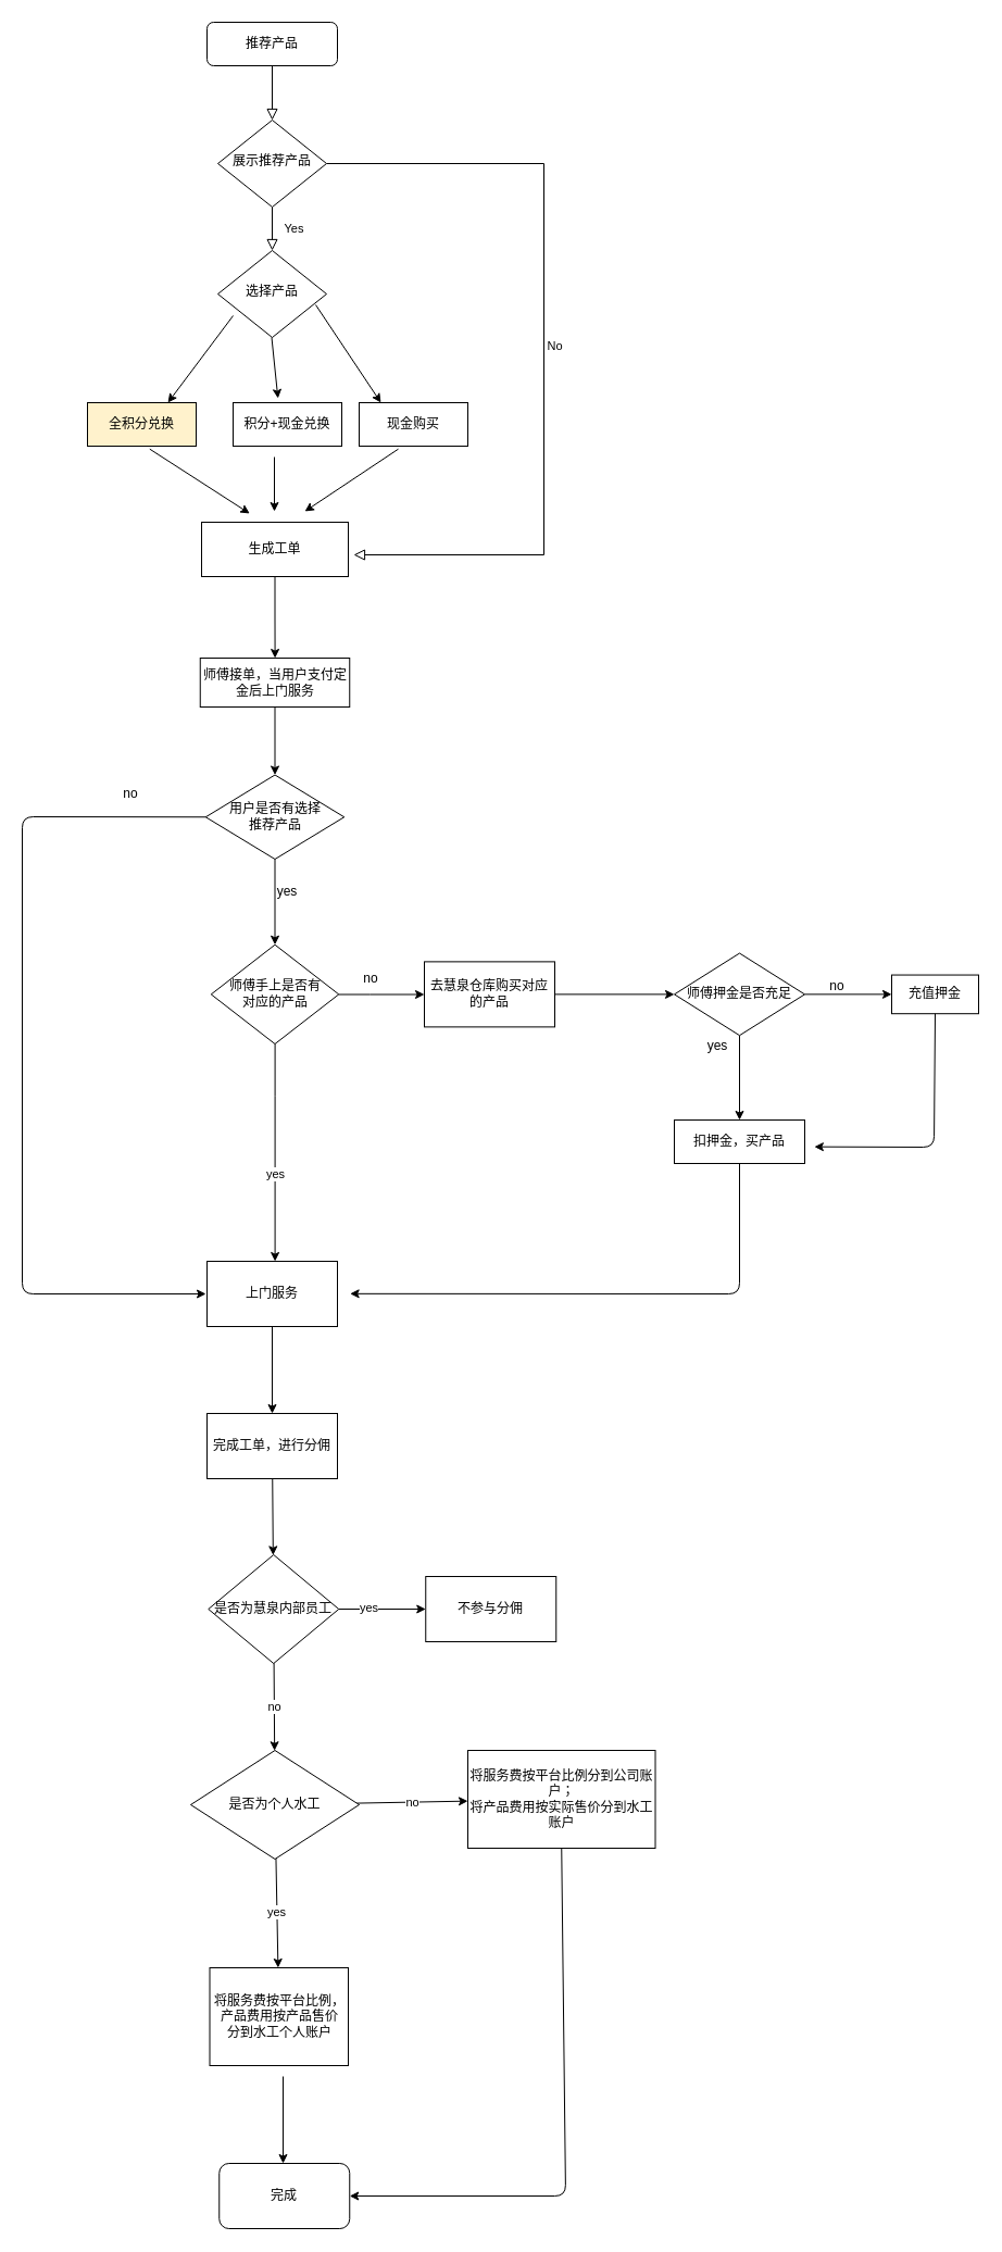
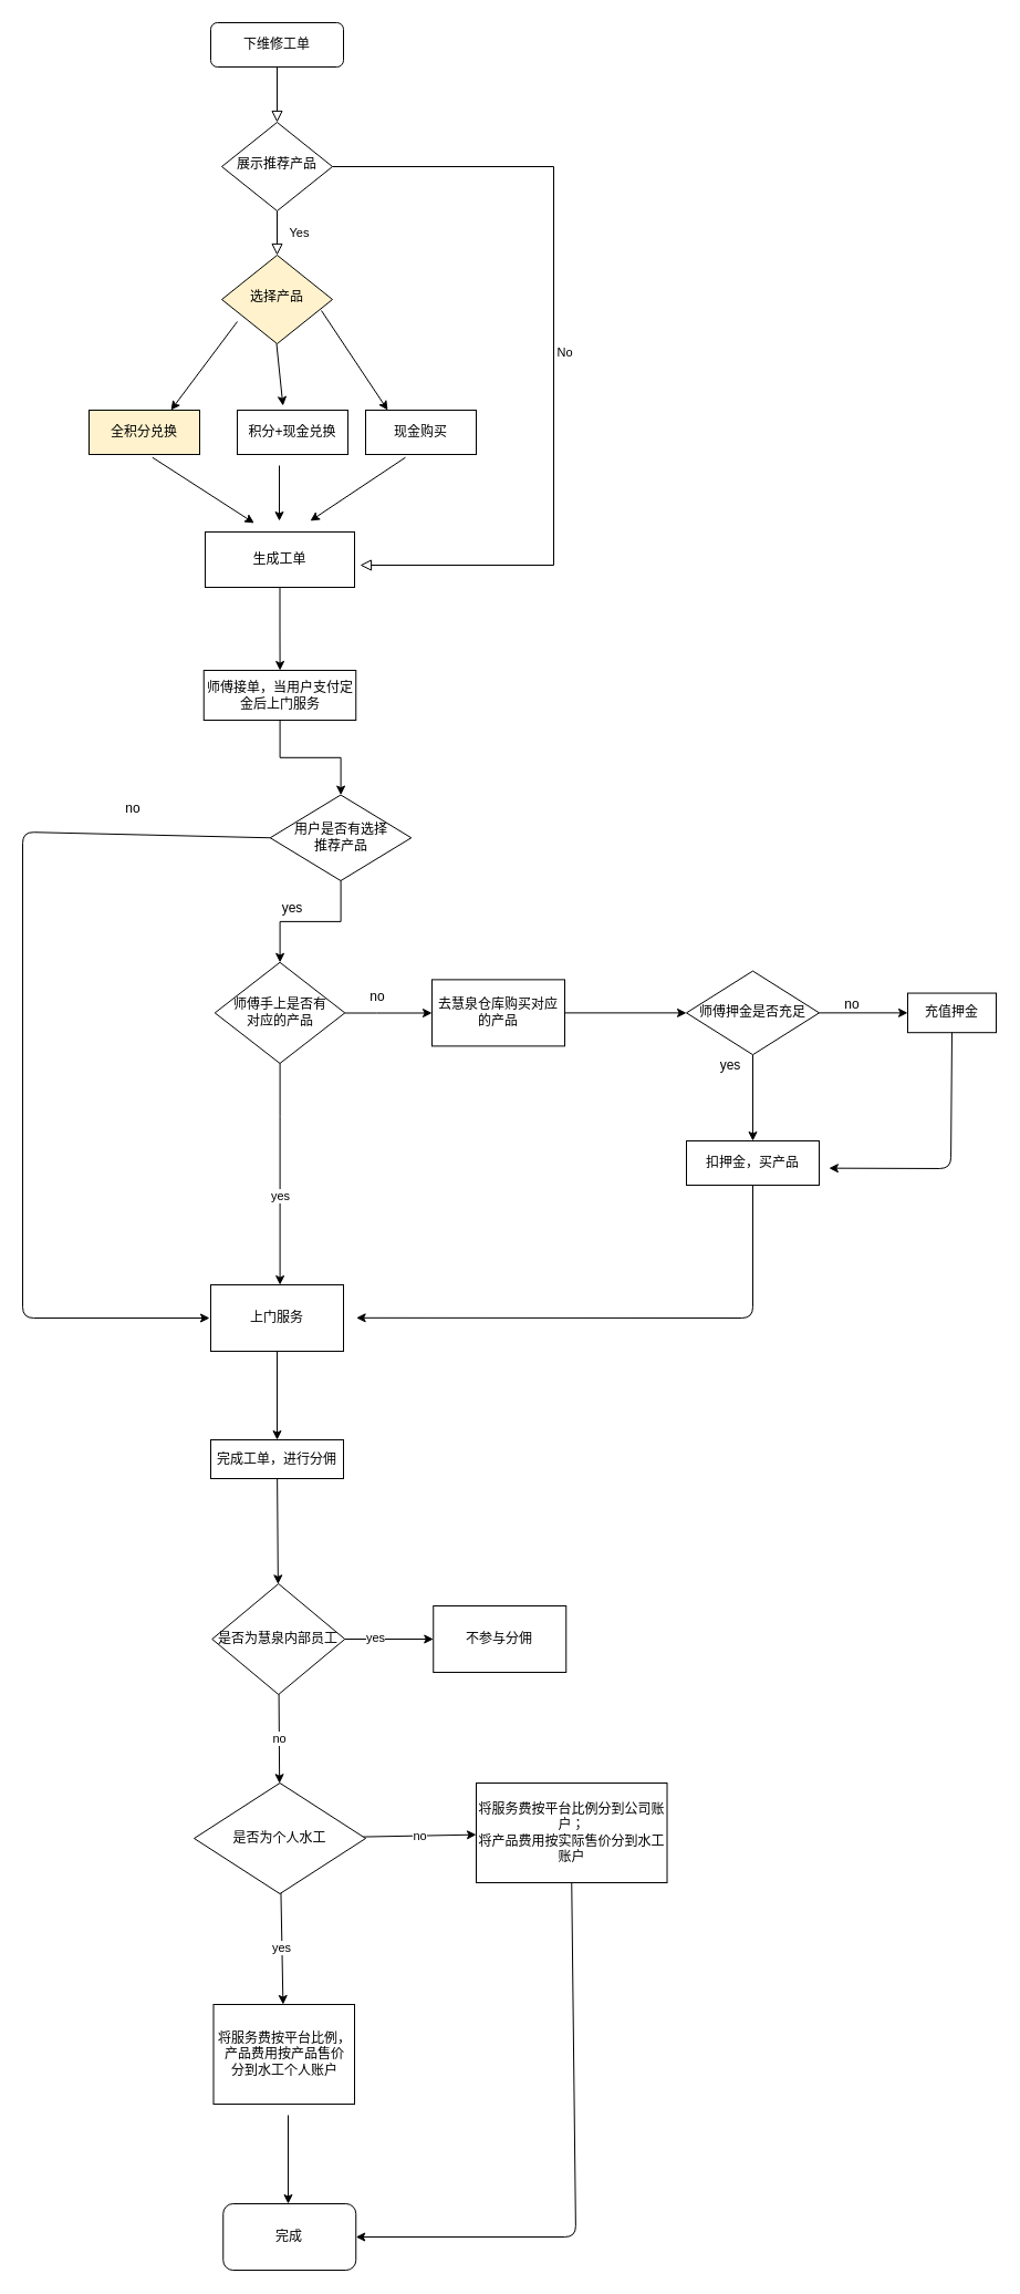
  <mxCell id="0" />
  <mxCell id="1" parent="0" />
  <mxCell id="2" value="" style="rounded=0;html=1;jettySize=auto;orthogonalLoop=1;fontSize=11;endArrow=block;endFill=0;endSize=8;strokeWidth=1;shadow=0;labelBackgroundColor=none;edgeStyle=orthogonalEdgeStyle;" parent="1" source="3" target="6" edge="1"><mxGeometry relative="1" as="geometry" /></mxCell>
- <mxCell id="3" value="推荐产品" style="rounded=1;whiteSpace=wrap;html=1;fontSize=12;glass=0;strokeWidth=1;shadow=0;" parent="1" vertex="1"><mxGeometry x="190" y="20" width="120" height="40" as="geometry" /></mxCell>
+ <mxCell id="3" value="下维修工单" style="rounded=1;whiteSpace=wrap;html=1;fontSize=12;glass=0;strokeWidth=1;shadow=0;" parent="1" vertex="1"><mxGeometry x="190" y="20" width="120" height="40" as="geometry" /></mxCell>
  <mxCell id="4" value="Yes" style="rounded=0;html=1;jettySize=auto;orthogonalLoop=1;fontSize=11;endArrow=block;endFill=0;endSize=8;strokeWidth=1;shadow=0;labelBackgroundColor=none;edgeStyle=orthogonalEdgeStyle;" parent="1" source="6" target="7" edge="1"><mxGeometry y="20" relative="1" as="geometry"><mxPoint as="offset" /></mxGeometry></mxCell>
  <mxCell id="5" value="No" style="edgeStyle=orthogonalEdgeStyle;rounded=0;html=1;jettySize=auto;orthogonalLoop=1;fontSize=11;endArrow=block;endFill=0;endSize=8;strokeWidth=1;shadow=0;labelBackgroundColor=none;" parent="1" source="6" edge="1"><mxGeometry y="10" relative="1" as="geometry"><mxPoint as="offset" /><mxPoint x="325" y="510" as="targetPoint" /><Array as="points"><mxPoint x="500" y="150" /><mxPoint x="500" y="510" /></Array></mxGeometry></mxCell>
  <mxCell id="6" value="展示推荐产品" style="rhombus;whiteSpace=wrap;html=1;shadow=0;fontFamily=Helvetica;fontSize=12;align=center;strokeWidth=1;spacing=6;spacingTop=-4;" parent="1" vertex="1"><mxGeometry x="200" y="110" width="100" height="80" as="geometry" /></mxCell>
- <mxCell id="7" value="选择产品" style="rhombus;whiteSpace=wrap;html=1;shadow=0;fontFamily=Helvetica;fontSize=12;align=center;strokeWidth=1;spacing=6;spacingTop=-4;" parent="1" vertex="1"><mxGeometry x="200" y="230" width="100" height="80" as="geometry" /></mxCell>
+ <mxCell id="7" value="选择产品" style="rhombus;whiteSpace=wrap;html=1;shadow=0;fontFamily=Helvetica;fontSize=12;align=center;strokeWidth=1;spacing=6;spacingTop=-4;fillColor=#fff2cc;" parent="1" vertex="1"><mxGeometry x="200" y="230" width="100" height="80" as="geometry" /></mxCell>
  <mxCell id="8" value="全积分兑换" style="rounded=0;whiteSpace=wrap;html=1;fillColor=#fff2cc;" vertex="1" parent="1"><mxGeometry x="80" y="370" width="100" height="40" as="geometry" /></mxCell>
  <mxCell id="9" value="积分+现金兑换" style="rounded=0;whiteSpace=wrap;html=1;" vertex="1" parent="1"><mxGeometry x="214" y="370" width="100" height="40" as="geometry" /></mxCell>
  <mxCell id="10" value="现金购买" style="rounded=0;whiteSpace=wrap;html=1;" vertex="1" parent="1"><mxGeometry x="330" y="370" width="100" height="40" as="geometry" /></mxCell>
  <mxCell id="11" value="" style="endArrow=classic;html=1;" edge="1" parent="1"><mxGeometry width="50" height="50" relative="1" as="geometry"><mxPoint x="214" y="290" as="sourcePoint" /><mxPoint x="154" y="370" as="targetPoint" /></mxGeometry></mxCell>
  <mxCell id="12" value="" style="endArrow=classic;html=1;entryX=0.413;entryY=-0.1;entryDx=0;entryDy=0;entryPerimeter=0;" edge="1" parent="1" target="9"><mxGeometry width="50" height="50" relative="1" as="geometry"><mxPoint x="249.5" y="310" as="sourcePoint" /><mxPoint x="249.5" y="380" as="targetPoint" /></mxGeometry></mxCell>
  <mxCell id="13" value="" style="endArrow=classic;html=1;" edge="1" parent="1"><mxGeometry width="50" height="50" relative="1" as="geometry"><mxPoint x="290" y="280" as="sourcePoint" /><mxPoint x="350" y="370" as="targetPoint" /></mxGeometry></mxCell>
  <mxCell id="14" value="" style="edgeStyle=orthogonalEdgeStyle;rounded=0;orthogonalLoop=1;jettySize=auto;html=1;" edge="1" parent="1" source="15" target="20"><mxGeometry relative="1" as="geometry" /></mxCell>
  <mxCell id="15" value="生成工单" style="rounded=0;whiteSpace=wrap;html=1;" vertex="1" parent="1"><mxGeometry x="185" y="480" width="135" height="50" as="geometry" /></mxCell>
  <mxCell id="16" value="" style="endArrow=classic;html=1;entryX=0.328;entryY=-0.16;entryDx=0;entryDy=0;entryPerimeter=0;exitX=0.573;exitY=1.067;exitDx=0;exitDy=0;exitPerimeter=0;" edge="1" parent="1" source="8" target="15"><mxGeometry width="50" height="50" relative="1" as="geometry"><mxPoint x="130" y="430" as="sourcePoint" /><mxPoint x="180" y="380" as="targetPoint" /></mxGeometry></mxCell>
  <mxCell id="17" value="" style="endArrow=classic;html=1;" edge="1" parent="1"><mxGeometry width="50" height="50" relative="1" as="geometry"><mxPoint x="252" y="420" as="sourcePoint" /><mxPoint x="252" y="470" as="targetPoint" /></mxGeometry></mxCell>
  <mxCell id="18" value="" style="endArrow=classic;html=1;exitX=0.36;exitY=1.067;exitDx=0;exitDy=0;exitPerimeter=0;" edge="1" parent="1" source="10"><mxGeometry width="50" height="50" relative="1" as="geometry"><mxPoint x="330" y="405" as="sourcePoint" /><mxPoint x="280" y="470" as="targetPoint" /></mxGeometry></mxCell>
  <mxCell id="19" value="" style="edgeStyle=orthogonalEdgeStyle;rounded=0;orthogonalLoop=1;jettySize=auto;html=1;" edge="1" parent="1" source="20" target="22"><mxGeometry relative="1" as="geometry" /></mxCell>
  <mxCell id="20" value="师傅接单，当用户支付定金后上门服务" style="whiteSpace=wrap;html=1;rounded=0;" vertex="1" parent="1"><mxGeometry x="183.75" y="605" width="137.5" height="45" as="geometry" /></mxCell>
  <mxCell id="21" value="" style="edgeStyle=orthogonalEdgeStyle;rounded=0;orthogonalLoop=1;jettySize=auto;html=1;" edge="1" parent="1" source="22" target="26"><mxGeometry relative="1" as="geometry" /></mxCell>
- <mxCell id="22" value="用户是否有选择&lt;br&gt;推荐产品" style="rhombus;whiteSpace=wrap;html=1;rounded=0;" vertex="1" parent="1"><mxGeometry x="188.75" y="712.5" width="127.5" height="77.5" as="geometry" /></mxCell>
+ <mxCell id="22" value="用户是否有选择&lt;br&gt;推荐产品" style="rhombus;whiteSpace=wrap;html=1;rounded=0;" vertex="1" parent="1"><mxGeometry x="243.75" y="717.5" width="127.5" height="77.5" as="geometry" /></mxCell>
  <mxCell id="23" value="" style="edgeStyle=orthogonalEdgeStyle;rounded=0;orthogonalLoop=1;jettySize=auto;html=1;" edge="1" parent="1" source="26" target="28"><mxGeometry relative="1" as="geometry"><Array as="points"><mxPoint x="253" y="1008" /><mxPoint x="253" y="1008" /></Array></mxGeometry></mxCell>
  <mxCell id="24" value="yes" style="edgeLabel;html=1;align=center;verticalAlign=middle;resizable=0;points=[];" vertex="1" connectable="0" parent="23"><mxGeometry x="0.2" relative="1" as="geometry"><mxPoint as="offset" /></mxGeometry></mxCell>
  <mxCell id="25" value="" style="edgeStyle=orthogonalEdgeStyle;rounded=0;orthogonalLoop=1;jettySize=auto;html=1;" edge="1" parent="1" source="26" target="30"><mxGeometry relative="1" as="geometry"><Array as="points"><mxPoint x="340" y="914" /><mxPoint x="340" y="914" /></Array></mxGeometry></mxCell>
  <mxCell id="26" value="师傅手上是否有&lt;br&gt;对应的产品" style="rhombus;whiteSpace=wrap;html=1;rounded=0;" vertex="1" parent="1"><mxGeometry x="193.75" y="868.75" width="117.5" height="91.25" as="geometry" /></mxCell>
  <mxCell id="27" value="" style="edgeStyle=none;rounded=0;orthogonalLoop=1;jettySize=auto;html=1;" edge="1" parent="1" source="28" target="45"><mxGeometry relative="1" as="geometry" /></mxCell>
  <mxCell id="28" value="上门服务" style="whiteSpace=wrap;html=1;rounded=0;" vertex="1" parent="1"><mxGeometry x="190" y="1160.005" width="120" height="60" as="geometry" /></mxCell>
  <mxCell id="29" value="" style="edgeStyle=orthogonalEdgeStyle;rounded=0;orthogonalLoop=1;jettySize=auto;html=1;" edge="1" parent="1" source="30" target="34"><mxGeometry relative="1" as="geometry" /></mxCell>
  <mxCell id="30" value="去慧泉仓库购买对应的产品" style="whiteSpace=wrap;html=1;rounded=0;" vertex="1" parent="1"><mxGeometry x="390" y="884.375" width="120" height="60" as="geometry" /></mxCell>
  <mxCell id="31" value="no" style="text;html=1;strokeColor=none;fillColor=none;align=center;verticalAlign=middle;whiteSpace=wrap;rounded=0;" vertex="1" parent="1"><mxGeometry x="321.25" y="890" width="40" height="20" as="geometry" /></mxCell>
  <mxCell id="32" value="" style="edgeStyle=orthogonalEdgeStyle;rounded=0;orthogonalLoop=1;jettySize=auto;html=1;" edge="1" parent="1" source="34" target="36"><mxGeometry relative="1" as="geometry" /></mxCell>
  <mxCell id="33" value="" style="edgeStyle=orthogonalEdgeStyle;rounded=0;orthogonalLoop=1;jettySize=auto;html=1;" edge="1" parent="1" source="34" target="38"><mxGeometry relative="1" as="geometry" /></mxCell>
  <mxCell id="34" value="师傅押金是否充足" style="rhombus;whiteSpace=wrap;html=1;rounded=0;" vertex="1" parent="1"><mxGeometry x="620" y="876.56" width="120" height="75.62" as="geometry" /></mxCell>
  <mxCell id="35" style="edgeStyle=none;rounded=0;orthogonalLoop=1;jettySize=auto;html=1;exitX=0.5;exitY=1;exitDx=0;exitDy=0;" edge="1" parent="1" source="36"><mxGeometry relative="1" as="geometry"><mxPoint x="679.714" y="1040" as="targetPoint" /></mxGeometry></mxCell>
  <mxCell id="36" value="扣押金，买产品" style="whiteSpace=wrap;html=1;rounded=0;" vertex="1" parent="1"><mxGeometry x="620" y="1030" width="120" height="40" as="geometry" /></mxCell>
  <mxCell id="37" value="yes" style="text;html=1;strokeColor=none;fillColor=none;align=center;verticalAlign=middle;whiteSpace=wrap;rounded=0;" vertex="1" parent="1"><mxGeometry x="640" y="952.18" width="40" height="20" as="geometry" /></mxCell>
  <mxCell id="38" value="充值押金" style="whiteSpace=wrap;html=1;rounded=0;" vertex="1" parent="1"><mxGeometry x="820" y="896.56" width="80" height="35.63" as="geometry" /></mxCell>
  <mxCell id="39" value="no" style="text;html=1;strokeColor=none;fillColor=none;align=center;verticalAlign=middle;whiteSpace=wrap;rounded=0;" vertex="1" parent="1"><mxGeometry x="750" y="896.56" width="40" height="20" as="geometry" /></mxCell>
  <mxCell id="40" value="" style="endArrow=classic;html=1;entryX=1.097;entryY=0.497;entryDx=0;entryDy=0;entryPerimeter=0;exitX=0.5;exitY=1;exitDx=0;exitDy=0;" edge="1" parent="1" source="36" target="28"><mxGeometry width="50" height="50" relative="1" as="geometry"><mxPoint x="270" y="970" as="sourcePoint" /><mxPoint x="320" y="1110" as="targetPoint" /><Array as="points"><mxPoint x="680" y="1190" /></Array></mxGeometry></mxCell>
  <mxCell id="41" value="yes" style="text;html=1;strokeColor=none;fillColor=none;align=center;verticalAlign=middle;whiteSpace=wrap;rounded=0;" vertex="1" parent="1"><mxGeometry x="244" y="810" width="40" height="20" as="geometry" /></mxCell>
  <mxCell id="42" value="" style="endArrow=classic;html=1;exitX=0;exitY=0.5;exitDx=0;exitDy=0;" edge="1" parent="1" source="22"><mxGeometry width="50" height="50" relative="1" as="geometry"><mxPoint x="188.75" y="751.25" as="sourcePoint" /><mxPoint x="189" y="1190" as="targetPoint" /><Array as="points"><mxPoint x="20" y="751" /><mxPoint x="20" y="1190" /></Array></mxGeometry></mxCell>
  <mxCell id="43" value="no" style="text;html=1;strokeColor=none;fillColor=none;align=center;verticalAlign=middle;whiteSpace=wrap;rounded=0;" vertex="1" parent="1"><mxGeometry x="100" y="720" width="40" height="20" as="geometry" /></mxCell>
  <mxCell id="44" value="" style="edgeStyle=none;rounded=0;orthogonalLoop=1;jettySize=auto;html=1;" edge="1" parent="1" source="45" target="49"><mxGeometry relative="1" as="geometry" /></mxCell>
- <mxCell id="45" value="完成工单，进行分佣" style="whiteSpace=wrap;html=1;rounded=0;" vertex="1" parent="1"><mxGeometry x="190" y="1300.005" width="120" height="60" as="geometry" /></mxCell>
+ <mxCell id="45" value="完成工单，进行分佣" style="whiteSpace=wrap;html=1;rounded=0;" vertex="1" parent="1"><mxGeometry x="190" y="1300.005" width="120" height="35" as="geometry" /></mxCell>
  <mxCell id="46" value="" style="edgeStyle=none;rounded=0;orthogonalLoop=1;jettySize=auto;html=1;" edge="1" parent="1" source="49" target="50"><mxGeometry relative="1" as="geometry" /></mxCell>
  <mxCell id="47" value="yes" style="edgeLabel;html=1;align=center;verticalAlign=middle;resizable=0;points=[];" vertex="1" connectable="0" parent="46"><mxGeometry x="-0.337" y="2" relative="1" as="geometry"><mxPoint as="offset" /></mxGeometry></mxCell>
  <mxCell id="48" value="no" style="edgeStyle=none;rounded=0;orthogonalLoop=1;jettySize=auto;html=1;" edge="1" parent="1" source="49" target="53"><mxGeometry relative="1" as="geometry" /></mxCell>
  <mxCell id="49" value="是否为慧泉内部员工" style="rhombus;whiteSpace=wrap;html=1;rounded=0;" vertex="1" parent="1"><mxGeometry x="191.25" y="1430.01" width="120" height="99.99" as="geometry" /></mxCell>
  <mxCell id="50" value="不参与分佣" style="whiteSpace=wrap;html=1;rounded=0;" vertex="1" parent="1"><mxGeometry x="391.25" y="1450.005" width="120" height="60" as="geometry" /></mxCell>
  <mxCell id="51" value="yes" style="edgeStyle=none;rounded=0;orthogonalLoop=1;jettySize=auto;html=1;" edge="1" parent="1" source="53" target="54"><mxGeometry relative="1" as="geometry" /></mxCell>
  <mxCell id="52" value="no" style="edgeStyle=none;rounded=0;orthogonalLoop=1;jettySize=auto;html=1;" edge="1" parent="1" source="53" target="55"><mxGeometry relative="1" as="geometry" /></mxCell>
  <mxCell id="53" value="是否为个人水工" style="rhombus;whiteSpace=wrap;html=1;rounded=0;" vertex="1" parent="1"><mxGeometry x="175.01" y="1610.01" width="154.99" height="99.99" as="geometry" /></mxCell>
  <mxCell id="54" value="将服务费按平台比例，&lt;br&gt;产品费用按产品售价&lt;br&gt;分到水工个人账户" style="whiteSpace=wrap;html=1;rounded=0;" vertex="1" parent="1"><mxGeometry x="192.51" y="1810" width="127.5" height="90.01" as="geometry" /></mxCell>
  <mxCell id="55" value="将服务费按平台比例分到公司账户；&lt;br&gt;将产品费用按实际售价分到水工账户" style="whiteSpace=wrap;html=1;rounded=0;" vertex="1" parent="1"><mxGeometry x="430" y="1610.01" width="172.51" height="90" as="geometry" /></mxCell>
  <mxCell id="56" value="" style="endArrow=classic;html=1;entryX=1.074;entryY=0.616;entryDx=0;entryDy=0;entryPerimeter=0;exitX=0.5;exitY=1;exitDx=0;exitDy=0;" edge="1" parent="1" source="38" target="36"><mxGeometry width="50" height="50" relative="1" as="geometry"><mxPoint x="859.41" y="960" as="sourcePoint" /><mxPoint x="859.41" y="1050" as="targetPoint" /><Array as="points"><mxPoint x="859" y="1055" /></Array></mxGeometry></mxCell>
  <mxCell id="57" value="完成" style="rounded=1;whiteSpace=wrap;html=1;" vertex="1" parent="1"><mxGeometry x="201.25" y="1990" width="120" height="60" as="geometry" /></mxCell>
  <mxCell id="58" value="" style="endArrow=classic;html=1;" edge="1" parent="1"><mxGeometry width="50" height="50" relative="1" as="geometry"><mxPoint x="260" y="1910" as="sourcePoint" /><mxPoint x="260" y="1990" as="targetPoint" /></mxGeometry></mxCell>
  <mxCell id="59" value="" style="endArrow=classic;html=1;entryX=1;entryY=0.5;entryDx=0;entryDy=0;exitX=0.5;exitY=1;exitDx=0;exitDy=0;" edge="1" parent="1" source="55" target="57"><mxGeometry width="50" height="50" relative="1" as="geometry"><mxPoint x="320" y="1860" as="sourcePoint" /><mxPoint x="340" y="1970" as="targetPoint" /><Array as="points"><mxPoint x="520" y="2020" /></Array></mxGeometry></mxCell>
